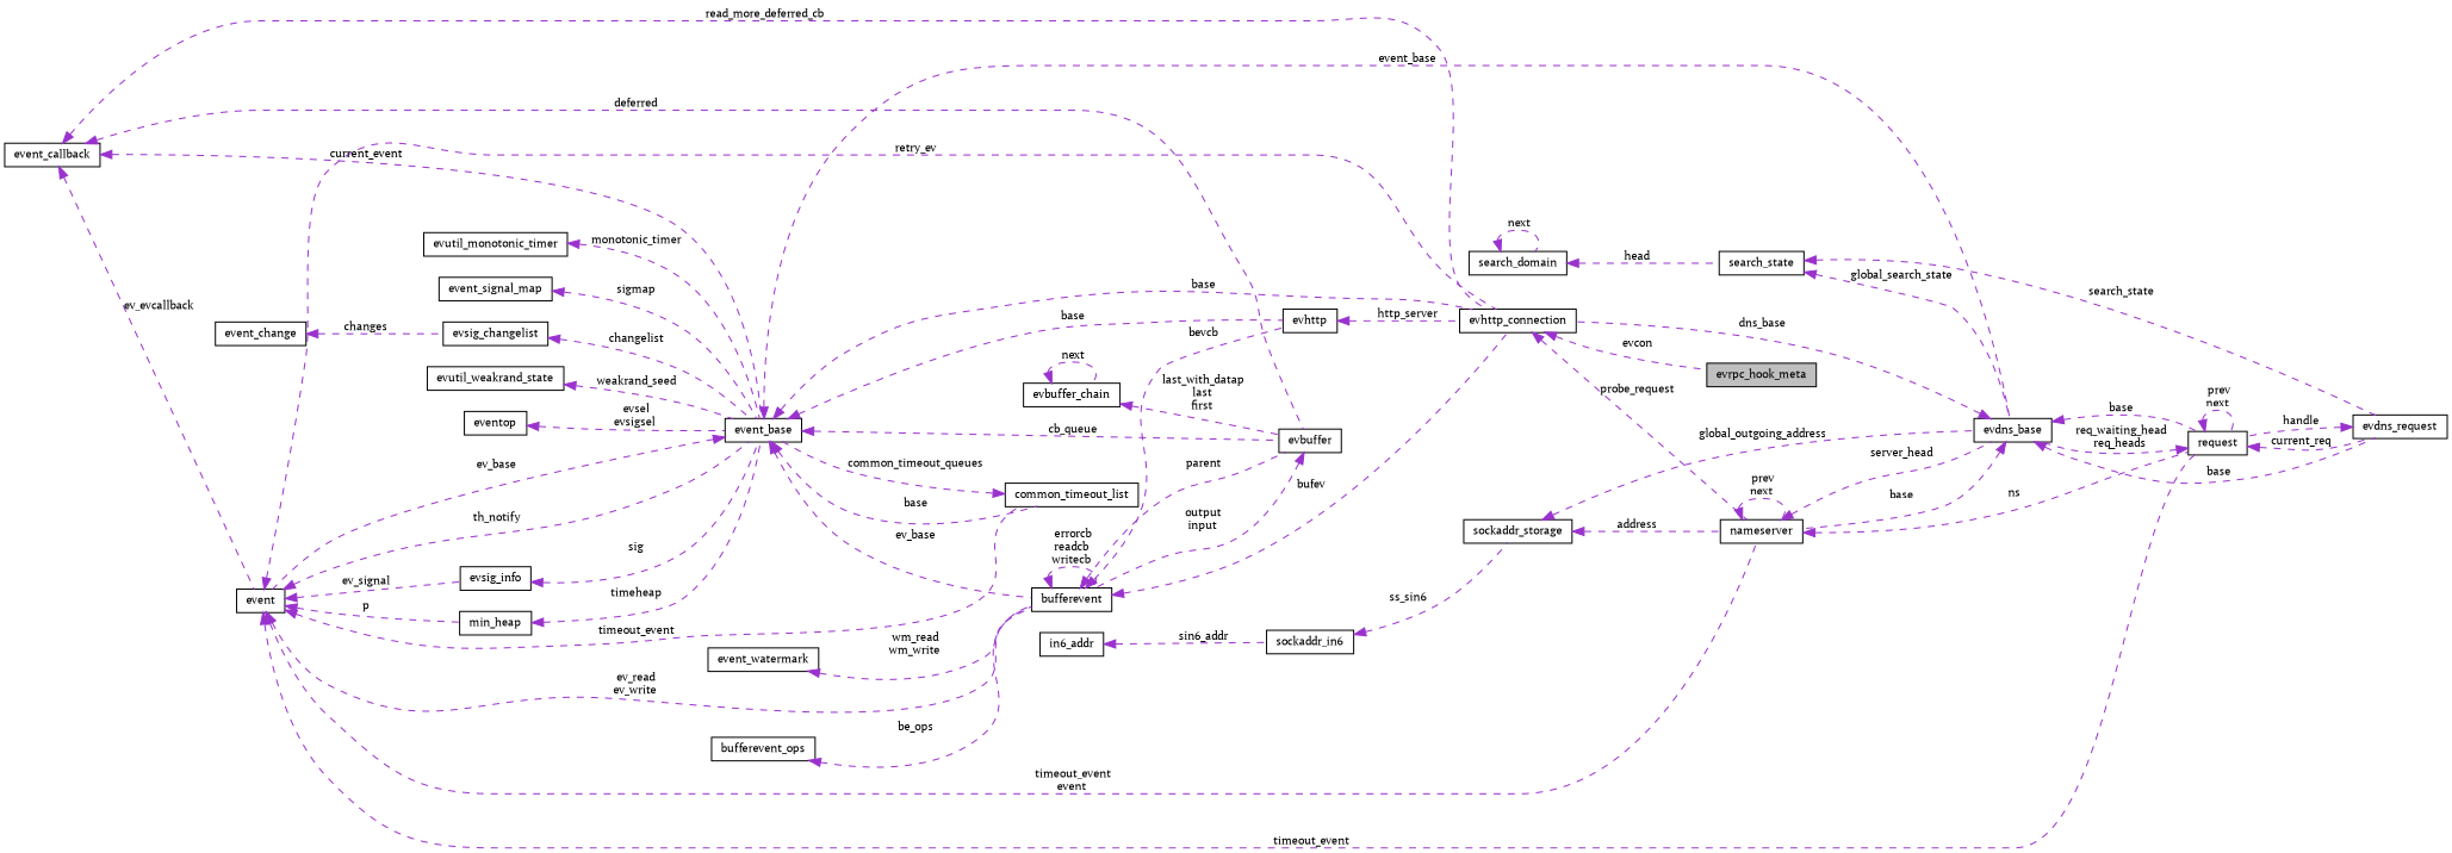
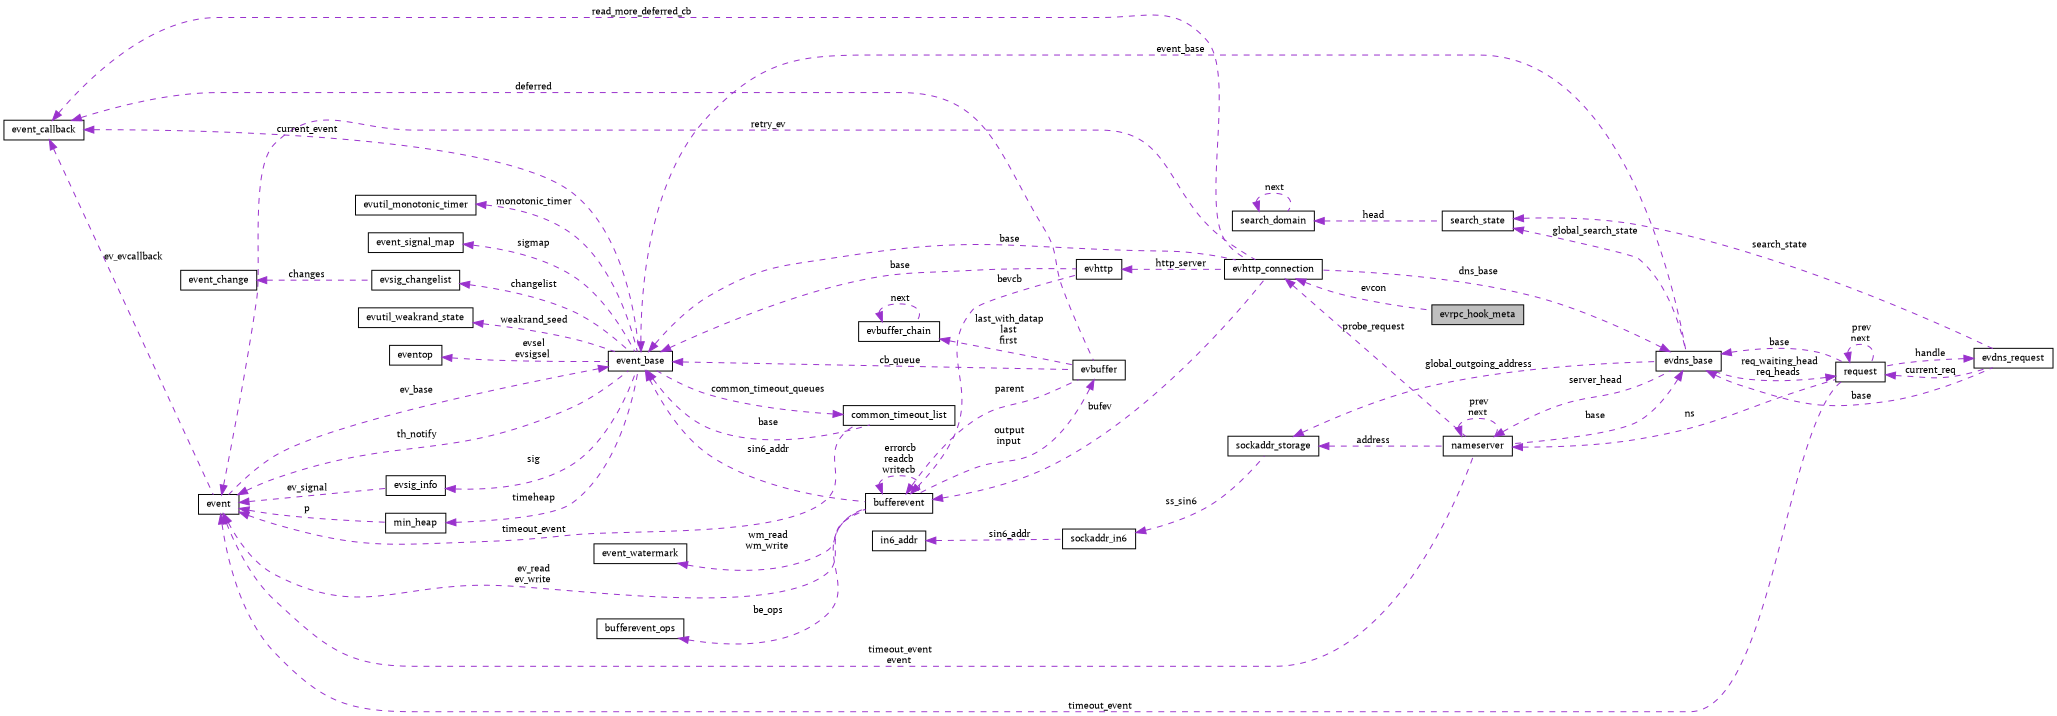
  digraph {
    fontname="PT Serif"
    rankdir=LR
    node [color=black fillcolor=white fontname="PT Serif" fontsize=10 shape=record style=filled]
    edge [color=darkorchid3 dir=back fontname="PT Serif" fontsize=10 labelfontname=Helvetica labelfontsize=10 style=dashed]
    n1 [fillcolor=grey75 fontcolor=black height=0.2 label=evrpc_hook_meta width=0.4]
    n2 [height=0.2 label=evhttp_connection width=0.4]
    n3 [height=0.2 label=nameserver width=0.4]
    n4 [height=0.2 label=evdns_base width=0.4]
    n5 [height=0.2 label=evdns_request width=0.4]
    n6 [height=0.2 label=request width=0.4]
    n7 [height=0.2 label=sockaddr_storage width=0.4]
    n8 [height=0.2 label=sockaddr_in6 width=0.4]
    n9 [height=0.2 label=in6_addr width=0.4]
    n10 [height=0.2 label=event width=0.4]
    n11 [height=0.2 label=event_base width=0.4]
    n12 [height=0.2 label=evsig_info width=0.4]
    n13 [height=0.2 label=min_heap width=0.4]
    n14 [height=0.2 label=common_timeout_list width=0.4]
    n15 [height=0.2 label=bufferevent width=0.4]
    n16 [height=0.2 label=evbuffer width=0.4]
    n17 [height=0.2 label=evhttp width=0.4]
    n18 [height=0.2 label=event_callback width=0.4]
    n19 [height=0.2 label=eventop width=0.4]
    n20 [height=0.2 label=evutil_monotonic_timer width=0.4]
    n21 [height=0.2 label=event_signal_map width=0.4]
    n22 [height=0.2 label=evsig_changelist width=0.4]
    n23 [height=0.2 label=event_change width=0.4]
    n24 [height=0.2 label=evutil_weakrand_state width=0.4]
    n25 [height=0.2 label=search_state width=0.4]
    n26 [height=0.2 label=search_domain width=0.4]
    n27 [height=0.2 label=event_watermark width=0.4]
    n28 [height=0.2 label=evbuffer_chain width=0.4]
    n29 [height=0.2 label=bufferevent_ops width=0.4]
    n2 -> n1 [label=" evcon"]
    n2 -> n3 [label=" probe_request"]
    n3 -> n3 [label=" prev\nnext"]
    n3 -> n4 [label=" server_head"]
    n3 -> n6 [label=" ns"]
    n4 -> n2 [label=" dns_base"]
    n4 -> n3 [label=" base"]
    n4 -> n5 [label=" base"]
    n4 -> n6 [label=" base"]
    n5 -> n6 [label=" handle"]
    n6 -> n4 [label=" req_waiting_head\nreq_heads"]
    n6 -> n5 [label=" current_req"]
    n6 -> n6 [label=" prev\nnext"]
    n7 -> n3 [label=" address"]
    n7 -> n4 [label=" global_outgoing_address"]
    n8 -> n7 [label=" ss_sin6"]
    n9 -> n8 [label=" sin6_addr"]
    n10 -> n2 [label=" retry_ev"]
    n10 -> n3 [label=" timeout_event\nevent"]
    n10 -> n6 [label=" timeout_event"]
    n10 -> n11 [label=" th_notify"]
    n10 -> n12 [label=" ev_signal"]
    n10 -> n13 [label=" p"]
    n10 -> n14 [label=" timeout_event"]
    n10 -> n15 [label=" ev_read\nev_write"]
    n11 -> n2 [label=" base"]
    n11 -> n4 [label=" event_base"]
    n11 -> n10 [label=" ev_base"]
    n11 -> n14 [label=" base"]
-   n11 -> n15 [label=" ev_base"]
+   n11 -> n15 [label=" sin6_addr"]
    n11 -> n16 [label=" cb_queue"]
    n11 -> n17 [label=" base"]
    n12 -> n11 [label=" sig"]
    n13 -> n11 [label=" timeheap"]
    n14 -> n11 [label=" common_timeout_queues"]
    n15 -> n2 [label=" bufev"]
    n15 -> n15 [label=" errorcb\nreadcb\nwritecb"]
    n15 -> n16 [label=" parent"]
    n15 -> n17 [label=" bevcb"]
    n16 -> n15 [label=" output\ninput"]
    n17 -> n2 [label=" http_server"]
    n18 -> n2 [label=" read_more_deferred_cb"]
    n18 -> n10 [label=" ev_evcallback"]
    n18 -> n11 [label=" current_event"]
    n18 -> n16 [label=" deferred"]
    n19 -> n11 [label=" evsel\nevsigsel"]
    n20 -> n11 [label=" monotonic_timer"]
    n21 -> n11 [label=" sigmap"]
    n22 -> n11 [label=" changelist"]
    n23 -> n22 [label=" changes"]
    n24 -> n11 [label=" weakrand_seed"]
    n25 -> n4 [label=" global_search_state"]
    n25 -> n5 [label=" search_state"]
    n26 -> n25 [label=" head"]
    n26 -> n26 [label=" next"]
    n27 -> n15 [label=" wm_read\nwm_write"]
    n28 -> n16 [label=" last_with_datap\nlast\nfirst"]
    n28 -> n28 [label=" next"]
    n29 -> n15 [label=" be_ops"]
  }
